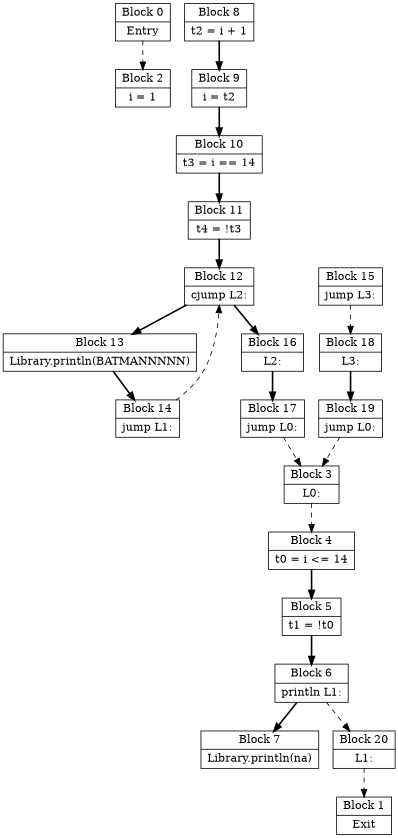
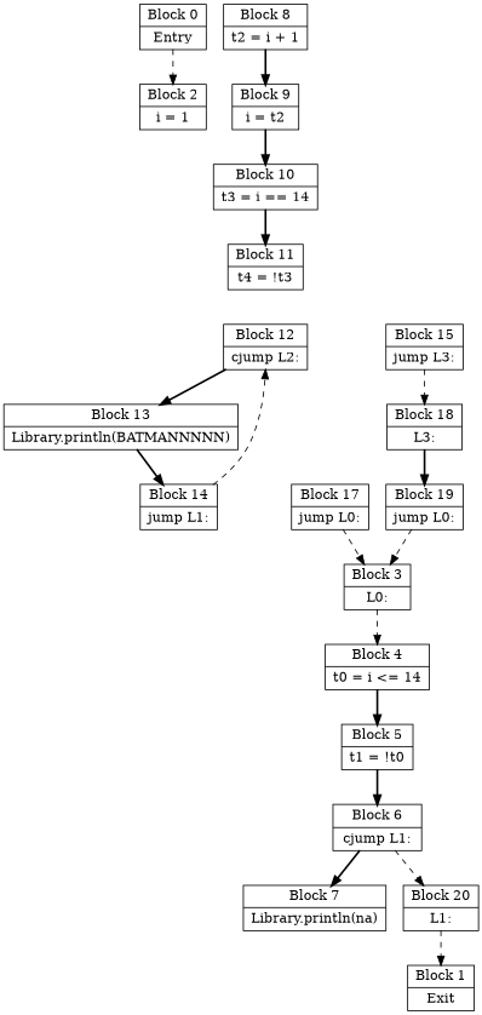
  digraph {
    fontname="DejaVu Serif"
    node [fontname="DejaVu Serif" shape=record]
    edge [fontname="DejaVu Serif" style=bold]
    n1 [label="{Block 0|Entry\n}"]
    n2 [label="{Block 2|i = 1\n}"]
    n3 [label="{Block 1|Exit\n}"]
    n4 [label="{Block 3|L0:\n}"]
    n5 [label="{Block 4|t0 = i \<= 14\n}"]
    n6 [label="{Block 5|t1 = !t0\n}"]
-   n7 [label="{Block 6|println L1:\n}"]
+   n7 [label="{Block 6|cjump L1:\n}"]
    n8 [label="{Block 7|Library.println(na)\n}"]
    n9 [label="{Block 20|L1:\n}"]
    n10 [label="{Block 8|t2 = i + 1\n}"]
    n11 [label="{Block 9|i = t2\n}"]
    n12 [label="{Block 10|t3 = i == 14\n}"]
    n13 [label="{Block 11|t4 = !t3\n}"]
    n14 [label="{Block 12|cjump L2:\n}"]
    n15 [label="{Block 13|Library.println(BATMANNNNN)\n}"]
-   n16 [label="{Block 16|L2:\n}"]
    n17 [label="{Block 14|jump L1:\n}"]
    n18 [label="{Block 17|jump L0:\n}"]
    n19 [label="{Block 15|jump L3:\n}"]
    n20 [label="{Block 18|L3:\n}"]
    n21 [label="{Block 19|jump L0:\n}"]
    n1 -> n2 [style=dashed]
    n4 -> n5 [style=dashed]
    n5 -> n6
    n6 -> n7
    n7 -> n8
    n7 -> n9 [style=dashed]
    n9 -> n3 [style=dashed]
    n10 -> n11
    n11 -> n12
    n12 -> n13
-   n13 -> n14
    n14 -> n15
-   n14 -> n16
    n15 -> n17
-   n16 -> n18
    n17 -> n14 [style=dashed]
    n18 -> n4 [style=dashed]
    n19 -> n20 [style=dashed]
    n20 -> n21
    n21 -> n4 [style=dashed]
  }
